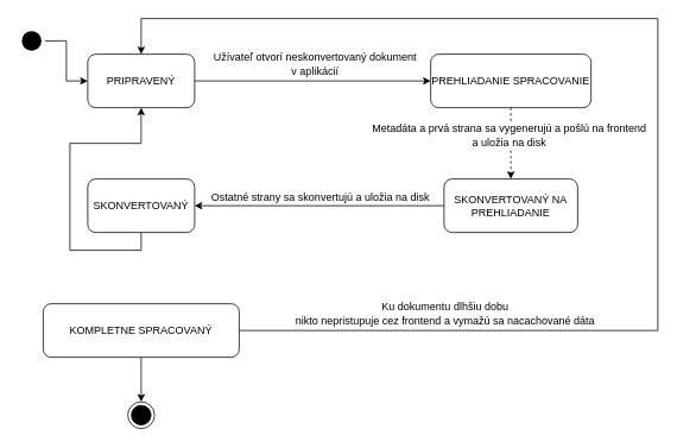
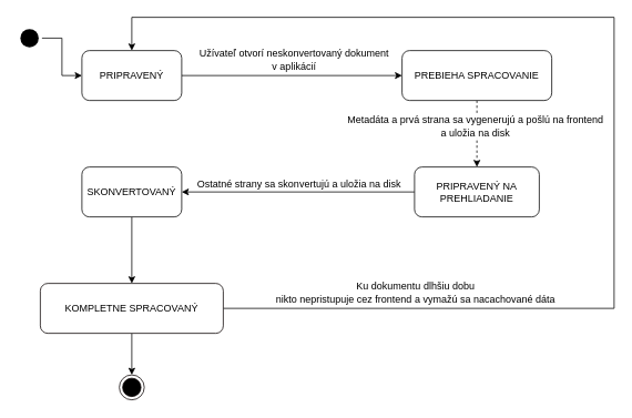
  <mxCell id="0" />
  <mxCell id="1" parent="0" />
  <mxCell id="2" style="edgeStyle=orthogonalEdgeStyle;rounded=0;orthogonalLoop=1;jettySize=auto;html=1;exitX=1;exitY=0.5;exitDx=0;exitDy=0;entryX=0;entryY=0.5;entryDx=0;entryDy=0;" parent="1" source="4" target="7" edge="1"><mxGeometry relative="1" as="geometry" /></mxCell>
  <mxCell id="3" value="Užívateľ otvorí neskonvertovaný dokument &lt;br&gt;v aplikácií" style="text;html=1;resizable=0;points=[];align=center;verticalAlign=middle;labelBackgroundColor=#ffffff;" parent="2" vertex="1" connectable="0"><mxGeometry x="0.183" y="3" relative="1" as="geometry"><mxPoint x="-23" y="-17" as="offset" /></mxGeometry></mxCell>
  <mxCell id="4" value="PRIPRAVENÝ" style="rounded=1;whiteSpace=wrap;html=1;" parent="1" vertex="1"><mxGeometry x="98" y="60" width="120" height="60" as="geometry" /></mxCell>
  <mxCell id="5" style="edgeStyle=orthogonalEdgeStyle;rounded=0;orthogonalLoop=1;jettySize=auto;html=1;exitX=0.5;exitY=1;exitDx=0;exitDy=0;entryX=0.5;entryY=0;entryDx=0;entryDy=0;dashed=1;" parent="1" source="7" target="10" edge="1"><mxGeometry relative="1" as="geometry" /></mxCell>
  <mxCell id="6" value="Metadáta a prvá strana sa vygenerujú a pošlú na frontend&lt;br&gt;a uložia na disk" style="text;html=1;resizable=0;points=[];align=center;verticalAlign=middle;labelBackgroundColor=#ffffff;" parent="5" vertex="1" connectable="0"><mxGeometry x="-0.25" y="-3" relative="1" as="geometry"><mxPoint as="offset" /></mxGeometry></mxCell>
- <mxCell id="7" value="PREHLIADANIE SPRACOVANIE" style="rounded=1;whiteSpace=wrap;html=1;" parent="1" vertex="1"><mxGeometry x="483" y="60" width="180" height="60" as="geometry" /></mxCell>
+ <mxCell id="7" value="PREBIEHA SPRACOVANIE" style="rounded=1;whiteSpace=wrap;html=1;" parent="1" vertex="1"><mxGeometry x="483" y="60" width="180" height="60" as="geometry" /></mxCell>
  <mxCell id="8" style="edgeStyle=orthogonalEdgeStyle;rounded=0;orthogonalLoop=1;jettySize=auto;html=1;exitX=0;exitY=0.5;exitDx=0;exitDy=0;" parent="1" source="10" target="12" edge="1"><mxGeometry relative="1" as="geometry" /></mxCell>
  <mxCell id="9" value="Ostatné strany sa skonvertujú a uložia na disk" style="text;html=1;resizable=0;points=[];align=center;verticalAlign=middle;labelBackgroundColor=#ffffff;" parent="8" vertex="1" connectable="0"><mxGeometry x="-0.136" y="1" relative="1" as="geometry"><mxPoint x="-19" y="-11" as="offset" /></mxGeometry></mxCell>
- <mxCell id="10" value="SKONVERTOVANÝ NA PREHLIADANIE" style="rounded=1;whiteSpace=wrap;html=1;" parent="1" vertex="1"><mxGeometry x="498" y="200" width="150" height="60" as="geometry" /></mxCell>
- <mxCell id="11" style="edgeStyle=orthogonalEdgeStyle;rounded=0;orthogonalLoop=1;jettySize=auto;html=1;exitX=0.5;exitY=1;exitDx=0;exitDy=0;" parent="1" source="12" target="4" edge="1"><mxGeometry relative="1" as="geometry" /></mxCell>
+ <mxCell id="10" value="PRIPRAVENÝ NA PREHLIADANIE" style="rounded=1;whiteSpace=wrap;html=1;" parent="1" vertex="1"><mxGeometry x="498" y="200" width="150" height="60" as="geometry" /></mxCell>
+ <mxCell id="11" style="edgeStyle=orthogonalEdgeStyle;rounded=0;orthogonalLoop=1;jettySize=auto;html=1;exitX=0.5;exitY=1;exitDx=0;exitDy=0;entryX=0.5;entryY=0;entryDx=0;entryDy=0;" parent="1" source="12" target="18" edge="1"><mxGeometry relative="1" as="geometry" /></mxCell>
  <mxCell id="12" value="SKONVERTOVANÝ" style="rounded=1;whiteSpace=wrap;html=1;" parent="1" vertex="1"><mxGeometry x="98" y="200" width="120" height="60" as="geometry" /></mxCell>
  <mxCell id="13" style="edgeStyle=orthogonalEdgeStyle;rounded=0;orthogonalLoop=1;jettySize=auto;html=1;exitX=1;exitY=0.5;exitDx=0;exitDy=0;entryX=0;entryY=0.5;entryDx=0;entryDy=0;" parent="1" source="14" target="4" edge="1"><mxGeometry relative="1" as="geometry" /></mxCell>
  <mxCell id="14" value="" style="ellipse;html=1;shape=endState;fillColor=#000000;strokeColor=none;perimeterSpacing=0;gradientColor=none;" parent="1" vertex="1"><mxGeometry x="20" y="30" width="30" height="30" as="geometry" /></mxCell>
  <mxCell id="15" style="edgeStyle=orthogonalEdgeStyle;rounded=0;orthogonalLoop=1;jettySize=auto;html=1;exitX=1;exitY=0.5;exitDx=0;exitDy=0;entryX=0.5;entryY=0;entryDx=0;entryDy=0;" parent="1" source="18" target="4" edge="1"><mxGeometry relative="1" as="geometry"><mxPoint x="498" y="370" as="targetPoint" /><Array as="points"><mxPoint x="738" y="370" /><mxPoint x="738" y="20" /><mxPoint x="158" y="20" /></Array></mxGeometry></mxCell>
  <mxCell id="16" value="Ku dokumentu dlhšiu dobu &lt;br&gt;nikto nepristupuje cez frontend a vymažú sa nacachované dáta" style="text;html=1;resizable=0;points=[];align=center;verticalAlign=middle;labelBackgroundColor=#ffffff;" parent="15" vertex="1" connectable="0"><mxGeometry x="0.214" relative="1" as="geometry"><mxPoint x="-186" y="330" as="offset" /></mxGeometry></mxCell>
  <mxCell id="17" style="edgeStyle=orthogonalEdgeStyle;rounded=0;orthogonalLoop=1;jettySize=auto;html=1;exitX=0.5;exitY=1;exitDx=0;exitDy=0;entryX=0.5;entryY=0;entryDx=0;entryDy=0;" parent="1" source="18" target="19" edge="1"><mxGeometry relative="1" as="geometry" /></mxCell>
  <mxCell id="18" value="KOMPLETNE SPRACOVANÝ" style="rounded=1;whiteSpace=wrap;html=1;strokeColor=#080000;" parent="1" vertex="1"><mxGeometry x="48" y="340" width="220" height="60" as="geometry" /></mxCell>
  <mxCell id="19" value="" style="ellipse;html=1;shape=endState;fillColor=#000000;strokeColor=#080000;" parent="1" vertex="1"><mxGeometry x="143" y="450" width="30" height="30" as="geometry" /></mxCell>
